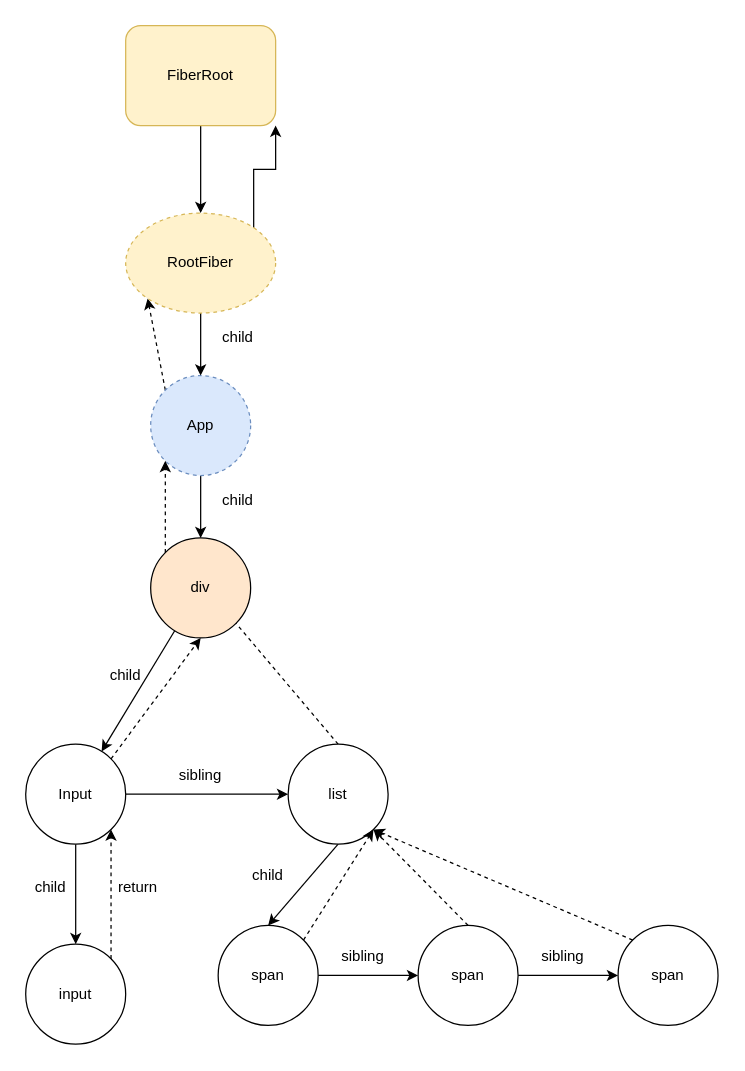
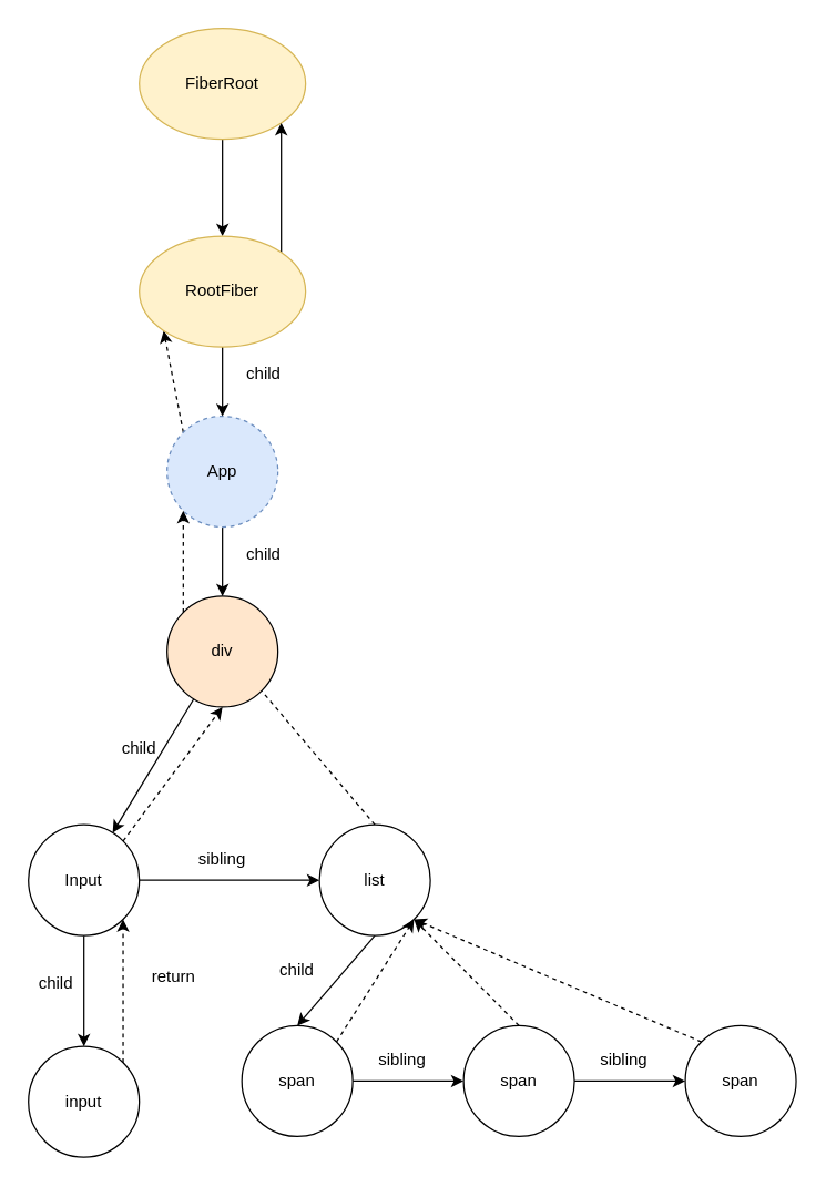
  <mxCell id="0" />
  <mxCell id="1" parent="0" />
  <mxCell id="2" style="edgeStyle=orthogonalEdgeStyle;rounded=0;orthogonalLoop=1;jettySize=auto;html=1;exitX=0.5;exitY=1;exitDx=0;exitDy=0;" edge="1" parent="1" source="4" target="12"><mxGeometry relative="1" as="geometry" /></mxCell>
  <mxCell id="3" style="edgeStyle=none;rounded=0;orthogonalLoop=1;jettySize=auto;html=1;exitX=0;exitY=0;exitDx=0;exitDy=0;entryX=0;entryY=1;entryDx=0;entryDy=0;dashed=1;" edge="1" parent="1" source="4" target="9"><mxGeometry relative="1" as="geometry" /></mxCell>
  <mxCell id="4" value="App" style="ellipse;whiteSpace=wrap;html=1;aspect=fixed;fillColor=#dae8fc;strokeColor=#6c8ebf;dashed=1;" vertex="1" parent="1"><mxGeometry x="120" y="300" width="80" height="80" as="geometry" /></mxCell>
  <mxCell id="5" style="edgeStyle=orthogonalEdgeStyle;rounded=0;orthogonalLoop=1;jettySize=auto;html=1;exitX=0.5;exitY=1;exitDx=0;exitDy=0;entryX=0.5;entryY=0;entryDx=0;entryDy=0;" edge="1" parent="1" source="6" target="9"><mxGeometry relative="1" as="geometry" /></mxCell>
- <mxCell id="6" value="FiberRoot" style="whiteSpace=wrap;html=1;fillColor=#fff2cc;strokeColor=#d6b656;rounded=1;" vertex="1" parent="1"><mxGeometry x="100" y="20" width="120" height="80" as="geometry" /></mxCell>
+ <mxCell id="6" value="FiberRoot" style="ellipse;whiteSpace=wrap;html=1;fillColor=#fff2cc;strokeColor=#d6b656;" vertex="1" parent="1"><mxGeometry x="100" y="20" width="120" height="80" as="geometry" /></mxCell>
  <mxCell id="7" style="edgeStyle=orthogonalEdgeStyle;rounded=0;orthogonalLoop=1;jettySize=auto;html=1;exitX=1;exitY=0;exitDx=0;exitDy=0;entryX=1;entryY=1;entryDx=0;entryDy=0;" edge="1" parent="1" source="9" target="6"><mxGeometry relative="1" as="geometry" /></mxCell>
  <mxCell id="8" style="edgeStyle=orthogonalEdgeStyle;rounded=0;orthogonalLoop=1;jettySize=auto;html=1;exitX=0.5;exitY=1;exitDx=0;exitDy=0;entryX=0.5;entryY=0;entryDx=0;entryDy=0;" edge="1" parent="1" source="9" target="4"><mxGeometry relative="1" as="geometry" /></mxCell>
- <mxCell id="9" value="RootFiber" style="ellipse;whiteSpace=wrap;html=1;fillColor=#fff2cc;strokeColor=#d6b656;dashed=1;" vertex="1" parent="1"><mxGeometry x="100" y="170" width="120" height="80" as="geometry" /></mxCell>
+ <mxCell id="9" value="RootFiber" style="ellipse;whiteSpace=wrap;html=1;fillColor=#fff2cc;strokeColor=#d6b656;" vertex="1" parent="1"><mxGeometry x="100" y="170" width="120" height="80" as="geometry" /></mxCell>
  <mxCell id="10" value="" style="rounded=0;orthogonalLoop=1;jettySize=auto;html=1;" edge="1" parent="1" source="12" target="19"><mxGeometry relative="1" as="geometry" /></mxCell>
  <mxCell id="11" style="edgeStyle=none;rounded=0;orthogonalLoop=1;jettySize=auto;html=1;exitX=0;exitY=0;exitDx=0;exitDy=0;entryX=0;entryY=1;entryDx=0;entryDy=0;dashed=1;" edge="1" parent="1" source="12" target="4"><mxGeometry relative="1" as="geometry" /></mxCell>
  <mxCell id="12" value="div" style="ellipse;whiteSpace=wrap;html=1;aspect=fixed;fillColor=#ffe6cc;" vertex="1" parent="1"><mxGeometry x="120" y="430" width="80" height="80" as="geometry" /></mxCell>
  <mxCell id="13" style="edgeStyle=none;rounded=0;orthogonalLoop=1;jettySize=auto;html=1;exitX=0.5;exitY=0;exitDx=0;exitDy=0;entryX=1;entryY=1;entryDx=0;entryDy=0;dashed=1;endArrow=none;" edge="1" parent="1" source="15" target="12"><mxGeometry relative="1" as="geometry" /></mxCell>
  <mxCell id="14" style="edgeStyle=none;rounded=0;orthogonalLoop=1;jettySize=auto;html=1;exitX=0.5;exitY=1;exitDx=0;exitDy=0;entryX=0.5;entryY=0;entryDx=0;entryDy=0;" edge="1" parent="1" source="15" target="30"><mxGeometry relative="1" as="geometry"><mxPoint x="380" y="730" as="targetPoint" /></mxGeometry></mxCell>
  <mxCell id="15" value="list" style="ellipse;whiteSpace=wrap;html=1;aspect=fixed;" vertex="1" parent="1"><mxGeometry x="230" y="595" width="80" height="80" as="geometry" /></mxCell>
  <mxCell id="16" style="edgeStyle=none;rounded=0;orthogonalLoop=1;jettySize=auto;html=1;exitX=1;exitY=0.5;exitDx=0;exitDy=0;entryX=0;entryY=0.5;entryDx=0;entryDy=0;" edge="1" parent="1" source="19" target="15"><mxGeometry relative="1" as="geometry" /></mxCell>
  <mxCell id="17" value="" style="edgeStyle=none;rounded=0;orthogonalLoop=1;jettySize=auto;html=1;" edge="1" parent="1" source="19" target="21"><mxGeometry relative="1" as="geometry" /></mxCell>
  <mxCell id="18" style="edgeStyle=none;rounded=0;orthogonalLoop=1;jettySize=auto;html=1;exitX=1;exitY=0;exitDx=0;exitDy=0;entryX=0.5;entryY=1;entryDx=0;entryDy=0;dashed=1;" edge="1" parent="1" source="19" target="12"><mxGeometry relative="1" as="geometry" /></mxCell>
  <mxCell id="19" value="Input" style="ellipse;whiteSpace=wrap;html=1;aspect=fixed;" vertex="1" parent="1"><mxGeometry x="20" y="595" width="80" height="80" as="geometry" /></mxCell>
  <mxCell id="20" style="edgeStyle=none;rounded=0;orthogonalLoop=1;jettySize=auto;html=1;exitX=1;exitY=0;exitDx=0;exitDy=0;entryX=1;entryY=1;entryDx=0;entryDy=0;dashed=1;" edge="1" parent="1" source="21" target="19"><mxGeometry relative="1" as="geometry" /></mxCell>
  <mxCell id="21" value="input" style="ellipse;whiteSpace=wrap;html=1;aspect=fixed;" vertex="1" parent="1"><mxGeometry x="20" y="755" width="80" height="80" as="geometry" /></mxCell>
  <mxCell id="22" value="child" style="text;html=1;strokeColor=none;fillColor=none;align=center;verticalAlign=middle;whiteSpace=wrap;rounded=0;" vertex="1" parent="1"><mxGeometry x="170" y="260" width="40" height="20" as="geometry" /></mxCell>
  <mxCell id="23" value="child" style="text;html=1;strokeColor=none;fillColor=none;align=center;verticalAlign=middle;whiteSpace=wrap;rounded=0;" vertex="1" parent="1"><mxGeometry x="170" y="390" width="40" height="20" as="geometry" /></mxCell>
  <mxCell id="24" value="child" style="text;html=1;strokeColor=none;fillColor=none;align=center;verticalAlign=middle;whiteSpace=wrap;rounded=0;" vertex="1" parent="1"><mxGeometry x="80" y="530" width="40" height="20" as="geometry" /></mxCell>
  <mxCell id="25" value="sibling" style="text;html=1;strokeColor=none;fillColor=none;align=center;verticalAlign=middle;whiteSpace=wrap;rounded=0;" vertex="1" parent="1"><mxGeometry x="140" y="610" width="40" height="20" as="geometry" /></mxCell>
  <mxCell id="26" value="child" style="text;html=1;strokeColor=none;fillColor=none;align=center;verticalAlign=middle;whiteSpace=wrap;rounded=0;" vertex="1" parent="1"><mxGeometry x="20" y="700" width="40" height="20" as="geometry" /></mxCell>
- <mxCell id="27" value="return" style="text;html=1;strokeColor=none;fillColor=none;align=center;verticalAlign=middle;whiteSpace=wrap;rounded=0;" vertex="1" parent="1"><mxGeometry x="90" y="700" width="40" height="20" as="geometry" /></mxCell>
+ <mxCell id="27" value="return" style="text;html=1;strokeColor=none;fillColor=none;align=center;verticalAlign=middle;whiteSpace=wrap;rounded=0;" vertex="1" parent="1"><mxGeometry x="105" y="695" width="40" height="20" as="geometry" /></mxCell>
  <mxCell id="28" value="" style="edgeStyle=none;rounded=0;orthogonalLoop=1;jettySize=auto;html=1;" edge="1" parent="1" source="30" target="33"><mxGeometry relative="1" as="geometry" /></mxCell>
  <mxCell id="29" style="edgeStyle=none;rounded=0;orthogonalLoop=1;jettySize=auto;html=1;exitX=1;exitY=0;exitDx=0;exitDy=0;entryX=1;entryY=1;entryDx=0;entryDy=0;dashed=1;" edge="1" parent="1" source="30" target="15"><mxGeometry relative="1" as="geometry" /></mxCell>
  <mxCell id="30" value="span" style="ellipse;whiteSpace=wrap;html=1;aspect=fixed;" vertex="1" parent="1"><mxGeometry x="174" y="740" width="80" height="80" as="geometry" /></mxCell>
  <mxCell id="31" value="" style="edgeStyle=none;rounded=0;orthogonalLoop=1;jettySize=auto;html=1;" edge="1" parent="1" source="33" target="35"><mxGeometry relative="1" as="geometry" /></mxCell>
  <mxCell id="32" style="edgeStyle=none;rounded=0;orthogonalLoop=1;jettySize=auto;html=1;exitX=0.5;exitY=0;exitDx=0;exitDy=0;entryX=1;entryY=1;entryDx=0;entryDy=0;dashed=1;" edge="1" parent="1" source="33" target="15"><mxGeometry relative="1" as="geometry" /></mxCell>
  <mxCell id="33" value="span" style="ellipse;whiteSpace=wrap;html=1;aspect=fixed;" vertex="1" parent="1"><mxGeometry x="334" y="740" width="80" height="80" as="geometry" /></mxCell>
  <mxCell id="34" style="edgeStyle=none;rounded=0;orthogonalLoop=1;jettySize=auto;html=1;exitX=0;exitY=0;exitDx=0;exitDy=0;entryX=1;entryY=1;entryDx=0;entryDy=0;dashed=1;" edge="1" parent="1" source="35" target="15"><mxGeometry relative="1" as="geometry" /></mxCell>
  <mxCell id="35" value="span" style="ellipse;whiteSpace=wrap;html=1;aspect=fixed;" vertex="1" parent="1"><mxGeometry x="494" y="740" width="80" height="80" as="geometry" /></mxCell>
  <mxCell id="36" value="child" style="text;html=1;strokeColor=none;fillColor=none;align=center;verticalAlign=middle;whiteSpace=wrap;rounded=0;" vertex="1" parent="1"><mxGeometry x="194" y="690" width="40" height="20" as="geometry" /></mxCell>
  <mxCell id="37" value="sibling" style="text;html=1;strokeColor=none;fillColor=none;align=center;verticalAlign=middle;whiteSpace=wrap;rounded=0;" vertex="1" parent="1"><mxGeometry x="270" y="755" width="40" height="20" as="geometry" /></mxCell>
  <mxCell id="38" value="sibling" style="text;html=1;strokeColor=none;fillColor=none;align=center;verticalAlign=middle;whiteSpace=wrap;rounded=0;" vertex="1" parent="1"><mxGeometry x="430" y="755" width="40" height="20" as="geometry" /></mxCell>
